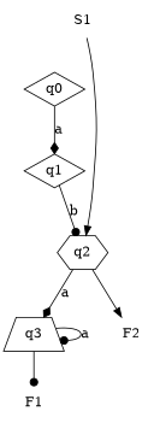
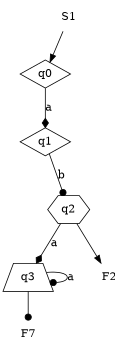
  digraph {
    node [shape=none]
    edge [arrowhead=dot]
    q0 [shape=diamond]
    q1 [shape=diamond]
    q2 [shape=hexagon]
    q3 [shape=trapezium]
    F2
-   F1
+   F1 [label=F7]
    S1
    q0 -> q1 [arrowhead=diamond label=a]
    q1 -> q2 [label=b]
    q2 -> q3 [arrowhead=diamond label=a]
    q2 -> F2 [arrowhead=normal]
    q3 -> q3 [label=a]
    q3 -> F1
-   S1 -> q2 [arrowhead=normal]
+   S1 -> q0 [arrowhead=normal]
  }
